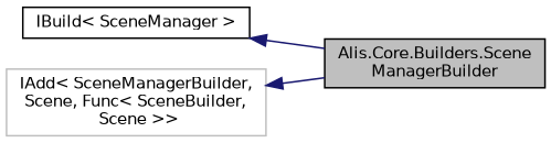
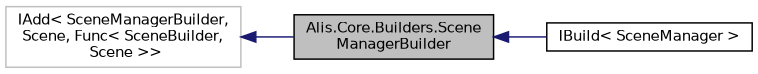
  digraph {
    rankdir=LR
    node [color=black fillcolor=white fontname=Helvetica fontsize=10 shape=record style=filled]
    edge [color=midnightblue dir=back fontname=Helvetica fontsize=10 labelfontname=Helvetica labelfontsize=10 style=solid]
    n1 [fillcolor=grey75 fontcolor=black height=0.2 label="Alis.Core.Builders.Scene\lManagerBuilder" width=0.4]
    n2 [height=0.2 label="IBuild\< SceneManager \>" width=0.4]
    n3 [color=grey75 height=0.2 label="IAdd\< SceneManagerBuilder,\l Scene, Func\< SceneBuilder,\l Scene \>\>" width=0.4]
-   n2 -> n1
+   n1 -> n2
    n3 -> n1
  }
